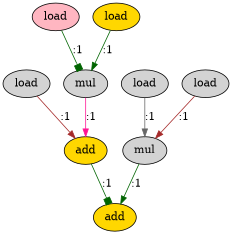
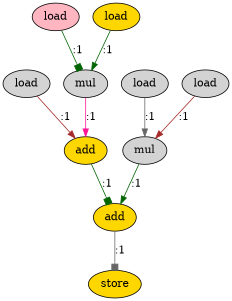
  digraph {
    node [style=filled fillcolor=lightgrey]
    edge [color=darkgreen arrowhead=normal]
    n1 [label=load]
    n2 [label=add fillcolor=gold]
    n3 [label=load fillcolor=lightpink]
    n4 [label=mul]
    n5 [label=load fillcolor=gold]
    n6 [label=add fillcolor=gold]
    n7 [label=load]
    n8 [label=mul]
    n9 [label=load]
+   n10 [label=store fillcolor=gold]
    n1 -> n2 [label=":1" color=brown]
    n2 -> n6 [label=":1" arrowhead=box]
    n3 -> n4 [label=":1" arrowhead=box]
    n4 -> n2 [label=":1" color=deeppink]
    n5 -> n4 [label=":1"]
+   n6 -> n10 [label=":1" color=gray40 arrowhead=box]
    n7 -> n8 [label=":1" color=gray40]
    n8 -> n6 [label=":1"]
    n9 -> n8 [label=":1" color=brown]
  }
